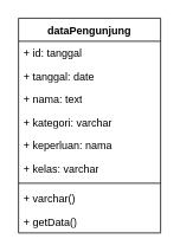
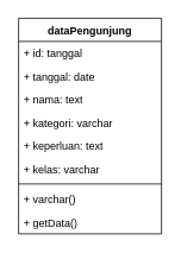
  <mxCell id="0" />
  <mxCell id="1" parent="0" />
  <mxCell id="2" value="dataPengunjung" style="swimlane;fontStyle=1;align=center;verticalAlign=top;childLayout=stackLayout;horizontal=1;startSize=26;horizontalStack=0;resizeParent=1;resizeParentMax=0;resizeLast=0;collapsible=1;marginBottom=0;whiteSpace=wrap;html=1;" parent="1" vertex="1"><mxGeometry x="20" y="20" width="160" height="242" as="geometry" /></mxCell>
  <mxCell id="3" value="+ id: tanggal" style="text;strokeColor=none;fillColor=none;align=left;verticalAlign=top;spacingLeft=4;spacingRight=4;overflow=hidden;rotatable=0;points=[[0,0.5],[1,0.5]];portConstraint=eastwest;whiteSpace=wrap;html=1;" parent="2" vertex="1"><mxGeometry y="26" width="160" height="26" as="geometry" /></mxCell>
  <mxCell id="4" value="+ tanggal: date" style="text;strokeColor=none;fillColor=none;align=left;verticalAlign=top;spacingLeft=4;spacingRight=4;overflow=hidden;rotatable=0;points=[[0,0.5],[1,0.5]];portConstraint=eastwest;whiteSpace=wrap;html=1;" parent="2" vertex="1"><mxGeometry y="52" width="160" height="26" as="geometry" /></mxCell>
  <mxCell id="5" value="+ nama: text" style="text;strokeColor=none;fillColor=none;align=left;verticalAlign=top;spacingLeft=4;spacingRight=4;overflow=hidden;rotatable=0;points=[[0,0.5],[1,0.5]];portConstraint=eastwest;whiteSpace=wrap;html=1;" parent="2" vertex="1"><mxGeometry y="78" width="160" height="26" as="geometry" /></mxCell>
  <mxCell id="6" value="+ kategori: varchar" style="text;strokeColor=none;fillColor=none;align=left;verticalAlign=top;spacingLeft=4;spacingRight=4;overflow=hidden;rotatable=0;points=[[0,0.5],[1,0.5]];portConstraint=eastwest;whiteSpace=wrap;html=1;" parent="2" vertex="1"><mxGeometry y="104" width="160" height="26" as="geometry" /></mxCell>
- <mxCell id="7" value="+ keperluan: nama" style="text;strokeColor=none;fillColor=none;align=left;verticalAlign=top;spacingLeft=4;spacingRight=4;overflow=hidden;rotatable=0;points=[[0,0.5],[1,0.5]];portConstraint=eastwest;whiteSpace=wrap;html=1;" parent="2" vertex="1"><mxGeometry y="130" width="160" height="26" as="geometry" /></mxCell>
+ <mxCell id="7" value="+ keperluan: text" style="text;strokeColor=none;fillColor=none;align=left;verticalAlign=top;spacingLeft=4;spacingRight=4;overflow=hidden;rotatable=0;points=[[0,0.5],[1,0.5]];portConstraint=eastwest;whiteSpace=wrap;html=1;" parent="2" vertex="1"><mxGeometry y="130" width="160" height="26" as="geometry" /></mxCell>
  <mxCell id="8" value="+ kelas: varchar" style="text;strokeColor=none;fillColor=none;align=left;verticalAlign=top;spacingLeft=4;spacingRight=4;overflow=hidden;rotatable=0;points=[[0,0.5],[1,0.5]];portConstraint=eastwest;whiteSpace=wrap;html=1;" parent="2" vertex="1"><mxGeometry y="156" width="160" height="26" as="geometry" /></mxCell>
  <mxCell id="9" value="" style="line;strokeWidth=1;fillColor=none;align=left;verticalAlign=middle;spacingTop=-1;spacingLeft=3;spacingRight=3;rotatable=0;labelPosition=right;points=[];portConstraint=eastwest;strokeColor=inherit;" parent="2" vertex="1"><mxGeometry y="182" width="160" height="8" as="geometry" /></mxCell>
  <mxCell id="10" value="+ varchar()" style="text;strokeColor=none;fillColor=none;align=left;verticalAlign=top;spacingLeft=4;spacingRight=4;overflow=hidden;rotatable=0;points=[[0,0.5],[1,0.5]];portConstraint=eastwest;whiteSpace=wrap;html=1;" parent="2" vertex="1"><mxGeometry y="190" width="160" height="26" as="geometry" /></mxCell>
  <mxCell id="11" value="+ getData()" style="text;strokeColor=none;fillColor=none;align=left;verticalAlign=top;spacingLeft=4;spacingRight=4;overflow=hidden;rotatable=0;points=[[0,0.5],[1,0.5]];portConstraint=eastwest;whiteSpace=wrap;html=1;" parent="2" vertex="1"><mxGeometry y="216" width="160" height="26" as="geometry" /></mxCell>
